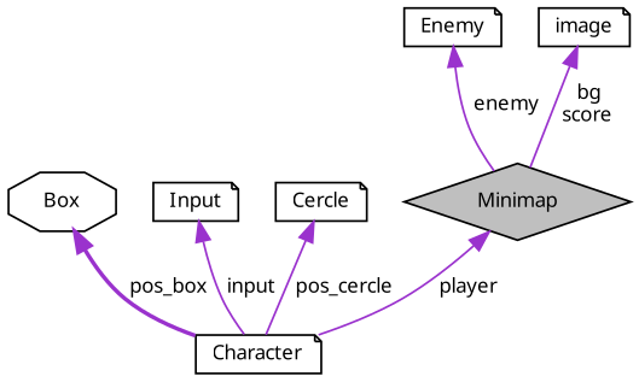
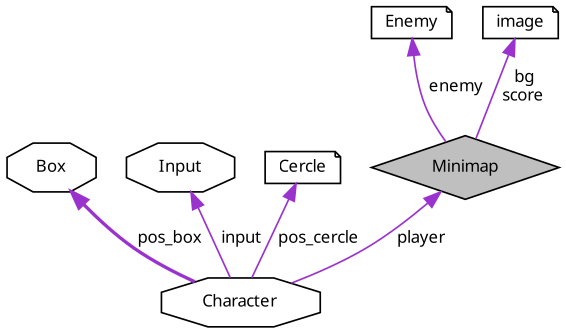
  digraph {
    fontname="Noto Sans"
    node [color=black fillcolor=white fontname="Noto Sans" fontsize=10 shape=note style=filled]
    edge [color=darkorchid3 dir=back fontname="Noto Sans" fontsize=10 labelfontname=Helvetica labelfontsize=10 style=solid]
    n1 [fillcolor=grey75 fontcolor=black height=0.2 label=Minimap shape=diamond width=0.4]
-   n2 [height=0.2 label=Character width=0.4]
+   n2 [height=0.2 label=Character shape=octagon width=0.4]
    n3 [height=0.2 label=Enemy width=0.4]
    n4 [height=0.2 label=Box shape=octagon width=0.4]
    n5 [height=0.2 label=image width=0.4]
-   n6 [height=0.2 label=Input width=0.4]
+   n6 [height=0.2 label=Input shape=octagon width=0.4]
    n7 [height=0.2 label=Cercle width=0.4]
    n1 -> n2 [label=" player"]
    n3 -> n1 [label=" enemy"]
    n4 -> n2 [label=" pos_box" style=bold]
    n5 -> n1 [label=" bg\nscore"]
    n6 -> n2 [label=" input"]
    n7 -> n2 [label=" pos_cercle"]
  }
